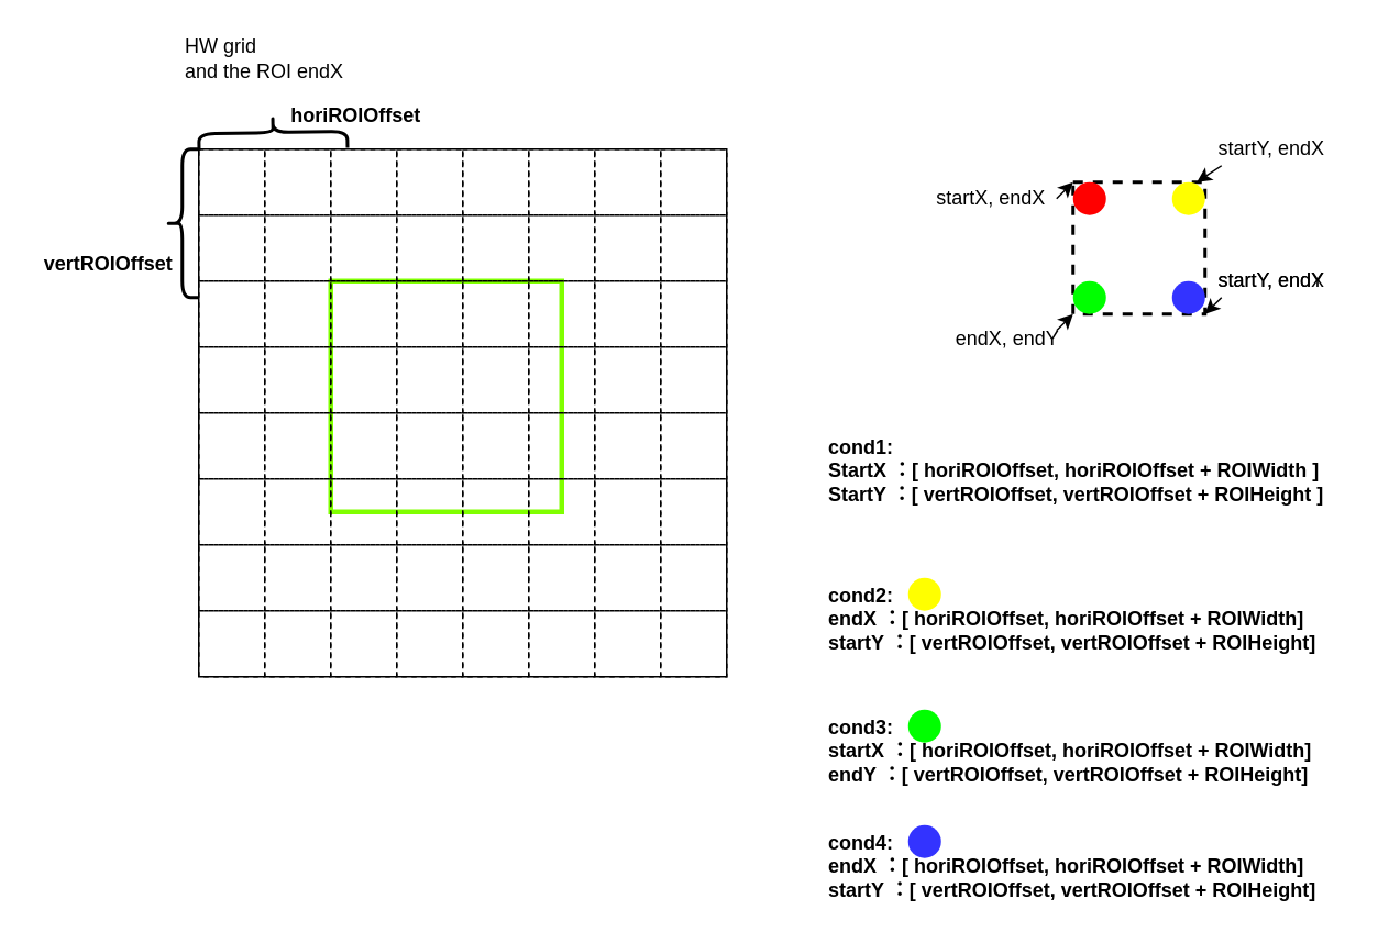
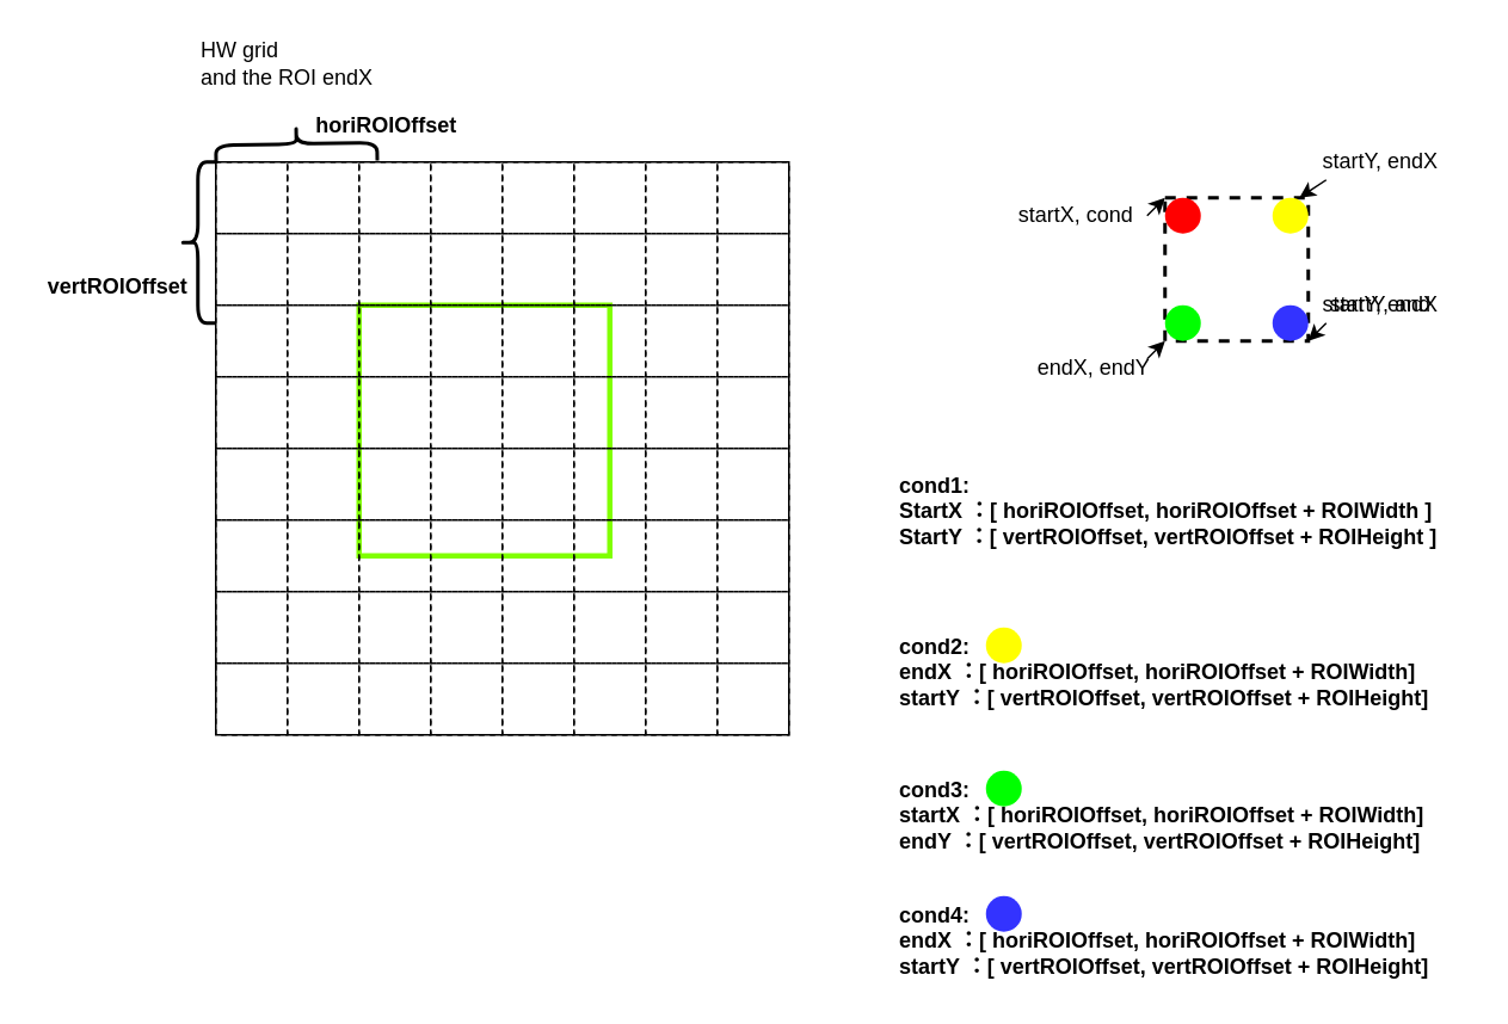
  <mxCell id="0" />
  <mxCell id="1" parent="0" />
  <mxCell id="2" value="" style="whiteSpace=wrap;html=1;aspect=fixed;fillColor=none;strokeWidth=1;" vertex="1" parent="1"><mxGeometry x="120" y="90" width="320" height="320" as="geometry" /></mxCell>
  <mxCell id="3" value="" style="whiteSpace=wrap;html=1;aspect=fixed;fillColor=none;strokeWidth=3;strokeColor=#80FF00;" vertex="1" parent="1"><mxGeometry x="200" y="170" width="140" height="140" as="geometry" /></mxCell>
  <mxCell id="4" value="" style="whiteSpace=wrap;html=1;aspect=fixed;fillColor=none;strokeWidth=1;dashed=1;" vertex="1" parent="1"><mxGeometry x="120" y="90" width="40" height="40" as="geometry" /></mxCell>
  <mxCell id="5" value="" style="whiteSpace=wrap;html=1;aspect=fixed;fillColor=none;strokeWidth=1;dashed=1;" vertex="1" parent="1"><mxGeometry x="160" y="90" width="40" height="40" as="geometry" /></mxCell>
  <mxCell id="6" value="" style="whiteSpace=wrap;html=1;aspect=fixed;fillColor=none;strokeWidth=1;dashed=1;" vertex="1" parent="1"><mxGeometry x="200" y="90" width="40" height="40" as="geometry" /></mxCell>
  <mxCell id="7" value="" style="whiteSpace=wrap;html=1;aspect=fixed;fillColor=none;strokeWidth=1;dashed=1;" vertex="1" parent="1"><mxGeometry x="240" y="90" width="40" height="40" as="geometry" /></mxCell>
  <mxCell id="8" value="" style="whiteSpace=wrap;html=1;aspect=fixed;fillColor=none;strokeWidth=1;dashed=1;" vertex="1" parent="1"><mxGeometry x="280" y="90" width="40" height="40" as="geometry" /></mxCell>
  <mxCell id="9" value="" style="whiteSpace=wrap;html=1;aspect=fixed;fillColor=none;strokeWidth=1;dashed=1;" vertex="1" parent="1"><mxGeometry x="320" y="90" width="40" height="40" as="geometry" /></mxCell>
  <mxCell id="10" value="" style="whiteSpace=wrap;html=1;aspect=fixed;fillColor=none;strokeWidth=1;dashed=1;" vertex="1" parent="1"><mxGeometry x="360" y="90" width="40" height="40" as="geometry" /></mxCell>
  <mxCell id="11" value="" style="whiteSpace=wrap;html=1;aspect=fixed;fillColor=none;strokeWidth=1;dashed=1;" vertex="1" parent="1"><mxGeometry x="400" y="90" width="40" height="40" as="geometry" /></mxCell>
  <mxCell id="12" value="" style="whiteSpace=wrap;html=1;aspect=fixed;fillColor=none;strokeWidth=1;dashed=1;" vertex="1" parent="1"><mxGeometry x="400" y="130" width="40" height="40" as="geometry" /></mxCell>
  <mxCell id="13" value="" style="whiteSpace=wrap;html=1;aspect=fixed;fillColor=none;strokeWidth=1;dashed=1;" vertex="1" parent="1"><mxGeometry x="360" y="130" width="40" height="40" as="geometry" /></mxCell>
  <mxCell id="14" value="" style="whiteSpace=wrap;html=1;aspect=fixed;fillColor=none;strokeWidth=1;dashed=1;" vertex="1" parent="1"><mxGeometry x="320" y="130" width="40" height="40" as="geometry" /></mxCell>
  <mxCell id="15" value="" style="whiteSpace=wrap;html=1;aspect=fixed;fillColor=none;strokeWidth=1;dashed=1;" vertex="1" parent="1"><mxGeometry x="280" y="130" width="40" height="40" as="geometry" /></mxCell>
  <mxCell id="16" value="" style="whiteSpace=wrap;html=1;aspect=fixed;fillColor=none;strokeWidth=1;dashed=1;" vertex="1" parent="1"><mxGeometry x="240" y="130" width="40" height="40" as="geometry" /></mxCell>
  <mxCell id="17" value="" style="whiteSpace=wrap;html=1;aspect=fixed;fillColor=none;strokeWidth=1;dashed=1;" vertex="1" parent="1"><mxGeometry x="200" y="130" width="40" height="40" as="geometry" /></mxCell>
  <mxCell id="18" value="" style="whiteSpace=wrap;html=1;aspect=fixed;fillColor=none;strokeWidth=1;dashed=1;" vertex="1" parent="1"><mxGeometry x="160" y="130" width="40" height="40" as="geometry" /></mxCell>
  <mxCell id="19" value="" style="whiteSpace=wrap;html=1;aspect=fixed;fillColor=none;strokeWidth=1;dashed=1;" vertex="1" parent="1"><mxGeometry x="120" y="130" width="40" height="40" as="geometry" /></mxCell>
  <mxCell id="20" value="" style="whiteSpace=wrap;html=1;aspect=fixed;fillColor=none;strokeWidth=1;dashed=1;" vertex="1" parent="1"><mxGeometry x="400" y="170" width="40" height="40" as="geometry" /></mxCell>
  <mxCell id="21" value="" style="whiteSpace=wrap;html=1;aspect=fixed;fillColor=none;strokeWidth=1;dashed=1;" vertex="1" parent="1"><mxGeometry x="360" y="170" width="40" height="40" as="geometry" /></mxCell>
  <mxCell id="22" value="" style="whiteSpace=wrap;html=1;aspect=fixed;fillColor=none;strokeWidth=1;dashed=1;" vertex="1" parent="1"><mxGeometry x="320" y="170" width="40" height="40" as="geometry" /></mxCell>
  <mxCell id="23" value="" style="whiteSpace=wrap;html=1;aspect=fixed;fillColor=none;strokeWidth=1;dashed=1;" vertex="1" parent="1"><mxGeometry x="280" y="170" width="40" height="40" as="geometry" /></mxCell>
  <mxCell id="24" value="" style="whiteSpace=wrap;html=1;aspect=fixed;fillColor=none;strokeWidth=1;dashed=1;" vertex="1" parent="1"><mxGeometry x="240" y="170" width="40" height="40" as="geometry" /></mxCell>
  <mxCell id="25" value="" style="whiteSpace=wrap;html=1;aspect=fixed;fillColor=none;strokeWidth=1;dashed=1;" vertex="1" parent="1"><mxGeometry x="200" y="170" width="40" height="40" as="geometry" /></mxCell>
  <mxCell id="26" value="" style="whiteSpace=wrap;html=1;aspect=fixed;fillColor=none;strokeWidth=1;dashed=1;" vertex="1" parent="1"><mxGeometry x="160" y="170" width="40" height="40" as="geometry" /></mxCell>
  <mxCell id="27" value="" style="whiteSpace=wrap;html=1;aspect=fixed;fillColor=none;strokeWidth=1;dashed=1;" vertex="1" parent="1"><mxGeometry x="120" y="170" width="40" height="40" as="geometry" /></mxCell>
  <mxCell id="28" value="" style="whiteSpace=wrap;html=1;aspect=fixed;fillColor=none;strokeWidth=1;dashed=1;" vertex="1" parent="1"><mxGeometry x="400" y="210" width="40" height="40" as="geometry" /></mxCell>
  <mxCell id="29" value="" style="whiteSpace=wrap;html=1;aspect=fixed;fillColor=none;strokeWidth=1;dashed=1;" vertex="1" parent="1"><mxGeometry x="360" y="210" width="40" height="40" as="geometry" /></mxCell>
  <mxCell id="30" value="" style="whiteSpace=wrap;html=1;aspect=fixed;fillColor=none;strokeWidth=1;dashed=1;" vertex="1" parent="1"><mxGeometry x="320" y="210" width="40" height="40" as="geometry" /></mxCell>
  <mxCell id="31" value="" style="whiteSpace=wrap;html=1;aspect=fixed;fillColor=none;strokeWidth=1;dashed=1;" vertex="1" parent="1"><mxGeometry x="280" y="210" width="40" height="40" as="geometry" /></mxCell>
  <mxCell id="32" value="" style="whiteSpace=wrap;html=1;aspect=fixed;fillColor=none;strokeWidth=1;dashed=1;" vertex="1" parent="1"><mxGeometry x="240" y="210" width="40" height="40" as="geometry" /></mxCell>
  <mxCell id="33" value="" style="whiteSpace=wrap;html=1;aspect=fixed;fillColor=none;strokeWidth=1;dashed=1;" vertex="1" parent="1"><mxGeometry x="200" y="210" width="40" height="40" as="geometry" /></mxCell>
  <mxCell id="34" value="" style="whiteSpace=wrap;html=1;aspect=fixed;fillColor=none;strokeWidth=1;dashed=1;" vertex="1" parent="1"><mxGeometry x="160" y="210" width="40" height="40" as="geometry" /></mxCell>
  <mxCell id="35" value="" style="whiteSpace=wrap;html=1;aspect=fixed;fillColor=none;strokeWidth=1;dashed=1;" vertex="1" parent="1"><mxGeometry x="120" y="210" width="40" height="40" as="geometry" /></mxCell>
  <mxCell id="36" value="" style="whiteSpace=wrap;html=1;aspect=fixed;fillColor=none;strokeWidth=1;dashed=1;" vertex="1" parent="1"><mxGeometry x="400" y="250" width="40" height="40" as="geometry" /></mxCell>
  <mxCell id="37" value="" style="whiteSpace=wrap;html=1;aspect=fixed;fillColor=none;strokeWidth=1;dashed=1;" vertex="1" parent="1"><mxGeometry x="360" y="250" width="40" height="40" as="geometry" /></mxCell>
  <mxCell id="38" value="" style="whiteSpace=wrap;html=1;aspect=fixed;fillColor=none;strokeWidth=1;dashed=1;" vertex="1" parent="1"><mxGeometry x="320" y="250" width="40" height="40" as="geometry" /></mxCell>
  <mxCell id="39" value="" style="whiteSpace=wrap;html=1;aspect=fixed;fillColor=none;strokeWidth=1;dashed=1;" vertex="1" parent="1"><mxGeometry x="280" y="250" width="40" height="40" as="geometry" /></mxCell>
  <mxCell id="40" value="" style="whiteSpace=wrap;html=1;aspect=fixed;fillColor=none;strokeWidth=1;dashed=1;" vertex="1" parent="1"><mxGeometry x="240" y="250" width="40" height="40" as="geometry" /></mxCell>
  <mxCell id="41" value="" style="whiteSpace=wrap;html=1;aspect=fixed;fillColor=none;strokeWidth=1;dashed=1;" vertex="1" parent="1"><mxGeometry x="200" y="250" width="40" height="40" as="geometry" /></mxCell>
  <mxCell id="42" value="" style="whiteSpace=wrap;html=1;aspect=fixed;fillColor=none;strokeWidth=1;dashed=1;" vertex="1" parent="1"><mxGeometry x="160" y="250" width="40" height="40" as="geometry" /></mxCell>
  <mxCell id="43" value="" style="whiteSpace=wrap;html=1;aspect=fixed;fillColor=none;strokeWidth=1;dashed=1;" vertex="1" parent="1"><mxGeometry x="120" y="250" width="40" height="40" as="geometry" /></mxCell>
  <mxCell id="44" value="" style="whiteSpace=wrap;html=1;aspect=fixed;fillColor=none;strokeWidth=1;dashed=1;" vertex="1" parent="1"><mxGeometry x="400" y="290" width="40" height="40" as="geometry" /></mxCell>
  <mxCell id="45" value="" style="whiteSpace=wrap;html=1;aspect=fixed;fillColor=none;strokeWidth=1;dashed=1;" vertex="1" parent="1"><mxGeometry x="360" y="290" width="40" height="40" as="geometry" /></mxCell>
  <mxCell id="46" value="" style="whiteSpace=wrap;html=1;aspect=fixed;fillColor=none;strokeWidth=1;dashed=1;" vertex="1" parent="1"><mxGeometry x="320" y="290" width="40" height="40" as="geometry" /></mxCell>
  <mxCell id="47" value="" style="whiteSpace=wrap;html=1;aspect=fixed;fillColor=none;strokeWidth=1;dashed=1;" vertex="1" parent="1"><mxGeometry x="280" y="290" width="40" height="40" as="geometry" /></mxCell>
  <mxCell id="48" value="" style="whiteSpace=wrap;html=1;aspect=fixed;fillColor=none;strokeWidth=1;dashed=1;" vertex="1" parent="1"><mxGeometry x="240" y="290" width="40" height="40" as="geometry" /></mxCell>
  <mxCell id="49" value="" style="whiteSpace=wrap;html=1;aspect=fixed;fillColor=none;strokeWidth=1;dashed=1;" vertex="1" parent="1"><mxGeometry x="160" y="290" width="40" height="40" as="geometry" /></mxCell>
  <mxCell id="50" value="" style="whiteSpace=wrap;html=1;aspect=fixed;fillColor=none;strokeWidth=1;dashed=1;" vertex="1" parent="1"><mxGeometry x="200" y="290" width="40" height="40" as="geometry" /></mxCell>
  <mxCell id="51" value="" style="whiteSpace=wrap;html=1;aspect=fixed;fillColor=none;strokeWidth=1;dashed=1;" vertex="1" parent="1"><mxGeometry x="120" y="290" width="40" height="40" as="geometry" /></mxCell>
  <mxCell id="52" value="" style="whiteSpace=wrap;html=1;aspect=fixed;fillColor=none;strokeWidth=1;dashed=1;" vertex="1" parent="1"><mxGeometry x="400" y="330" width="40" height="40" as="geometry" /></mxCell>
  <mxCell id="53" value="" style="whiteSpace=wrap;html=1;aspect=fixed;fillColor=none;strokeWidth=1;dashed=1;" vertex="1" parent="1"><mxGeometry x="360" y="330" width="40" height="40" as="geometry" /></mxCell>
  <mxCell id="54" value="" style="whiteSpace=wrap;html=1;aspect=fixed;fillColor=none;strokeWidth=1;dashed=1;" vertex="1" parent="1"><mxGeometry x="320" y="330" width="40" height="40" as="geometry" /></mxCell>
  <mxCell id="55" value="" style="whiteSpace=wrap;html=1;aspect=fixed;fillColor=none;strokeWidth=1;dashed=1;" vertex="1" parent="1"><mxGeometry x="280" y="330" width="40" height="40" as="geometry" /></mxCell>
  <mxCell id="56" value="" style="whiteSpace=wrap;html=1;aspect=fixed;fillColor=none;strokeWidth=1;dashed=1;" vertex="1" parent="1"><mxGeometry x="240" y="330" width="40" height="40" as="geometry" /></mxCell>
  <mxCell id="57" value="" style="whiteSpace=wrap;html=1;aspect=fixed;fillColor=none;strokeWidth=1;dashed=1;" vertex="1" parent="1"><mxGeometry x="160" y="330" width="40" height="40" as="geometry" /></mxCell>
  <mxCell id="58" value="" style="whiteSpace=wrap;html=1;aspect=fixed;fillColor=none;strokeWidth=1;dashed=1;" vertex="1" parent="1"><mxGeometry x="200" y="330" width="40" height="40" as="geometry" /></mxCell>
  <mxCell id="59" value="" style="whiteSpace=wrap;html=1;aspect=fixed;fillColor=none;strokeWidth=1;dashed=1;" vertex="1" parent="1"><mxGeometry x="120" y="330" width="40" height="40" as="geometry" /></mxCell>
  <mxCell id="60" value="" style="whiteSpace=wrap;html=1;aspect=fixed;fillColor=none;strokeWidth=1;dashed=1;" vertex="1" parent="1"><mxGeometry x="400" y="370" width="40" height="40" as="geometry" /></mxCell>
  <mxCell id="61" value="" style="whiteSpace=wrap;html=1;aspect=fixed;fillColor=none;strokeWidth=1;dashed=1;" vertex="1" parent="1"><mxGeometry x="320" y="370" width="40" height="40" as="geometry" /></mxCell>
  <mxCell id="62" value="" style="whiteSpace=wrap;html=1;aspect=fixed;fillColor=none;strokeWidth=1;dashed=1;" vertex="1" parent="1"><mxGeometry x="360" y="370" width="40" height="40" as="geometry" /></mxCell>
  <mxCell id="63" value="" style="whiteSpace=wrap;html=1;aspect=fixed;fillColor=none;strokeWidth=1;dashed=1;" vertex="1" parent="1"><mxGeometry x="280" y="370" width="40" height="40" as="geometry" /></mxCell>
  <mxCell id="64" value="" style="whiteSpace=wrap;html=1;aspect=fixed;fillColor=none;strokeWidth=1;dashed=1;" vertex="1" parent="1"><mxGeometry x="240" y="370" width="40" height="40" as="geometry" /></mxCell>
  <mxCell id="65" value="" style="whiteSpace=wrap;html=1;aspect=fixed;fillColor=none;strokeWidth=1;dashed=1;" vertex="1" parent="1"><mxGeometry x="200" y="370" width="40" height="40" as="geometry" /></mxCell>
  <mxCell id="66" value="" style="whiteSpace=wrap;html=1;aspect=fixed;fillColor=none;strokeWidth=1;dashed=1;" vertex="1" parent="1"><mxGeometry x="160" y="370" width="40" height="40" as="geometry" /></mxCell>
  <mxCell id="67" value="" style="whiteSpace=wrap;html=1;aspect=fixed;fillColor=none;strokeWidth=1;dashed=1;" vertex="1" parent="1"><mxGeometry x="120" y="370" width="40" height="40" as="geometry" /></mxCell>
  <mxCell id="68" value="HW grid&amp;nbsp;&lt;br&gt;and the ROI endX" style="text;html=1;align=left;verticalAlign=middle;resizable=0;points=[];autosize=1;" vertex="1" parent="1"><mxGeometry x="110" y="20" width="120" height="30" as="geometry" /></mxCell>
  <mxCell id="69" value="&lt;b&gt;cond1:&amp;nbsp;&lt;br&gt;StartX ：[ horiROIOffset, horiROIOffset + ROIWidth ]&lt;br&gt;&lt;/b&gt;&lt;b&gt;StartY ：[ vertROIOffset, vertROIOffset + ROIHeight ]&lt;/b&gt;&lt;b&gt;&lt;br&gt;&lt;/b&gt;" style="text;html=1;align=left;verticalAlign=middle;resizable=0;points=[];autosize=1;" vertex="1" parent="1"><mxGeometry x="500" y="260" width="320" height="50" as="geometry" /></mxCell>
  <mxCell id="70" value="&lt;b&gt;cond2:&amp;nbsp;&lt;br&gt;endX ：[ horiROIOffset, horiROIOffset + ROIWidth]&lt;br&gt;&lt;/b&gt;&lt;b&gt;startY ：[ vertROIOffset, vertROIOffset + ROIHeight]&lt;/b&gt;&lt;b&gt;&lt;br&gt;&lt;/b&gt;" style="text;html=1;align=left;verticalAlign=middle;resizable=0;points=[];autosize=1;" vertex="1" parent="1"><mxGeometry x="500" y="350" width="310" height="50" as="geometry" /></mxCell>
  <mxCell id="71" value="" style="shape=curlyBracket;whiteSpace=wrap;html=1;rounded=1;strokeWidth=2;fillColor=none;align=left;" vertex="1" parent="1"><mxGeometry x="100" y="90" width="20" height="90" as="geometry" /></mxCell>
  <mxCell id="72" value="" style="shape=curlyBracket;whiteSpace=wrap;html=1;rounded=1;strokeWidth=2;fillColor=none;align=left;rotation=89;" vertex="1" parent="1"><mxGeometry x="155" y="34.91" width="20" height="90" as="geometry" /></mxCell>
  <mxCell id="73" value="&lt;b&gt;horiROIOffset&lt;/b&gt;" style="text;html=1;align=center;verticalAlign=middle;resizable=0;points=[];autosize=1;" vertex="1" parent="1"><mxGeometry x="170" y="60" width="90" height="20" as="geometry" /></mxCell>
  <mxCell id="74" value="&lt;b&gt;vertROIOffset&lt;/b&gt;" style="text;html=1;align=center;verticalAlign=middle;resizable=0;points=[];autosize=1;" vertex="1" parent="1"><mxGeometry y="150" width="90" height="20" as="geometry" x="20" /></mxCell>
  <mxCell id="75" value="" style="whiteSpace=wrap;html=1;aspect=fixed;strokeWidth=2;fillColor=none;align=left;dashed=1;" vertex="1" parent="1"><mxGeometry x="650" y="110" width="80" height="80" as="geometry" /></mxCell>
  <mxCell id="76" value="" style="endArrow=classic;html=1;" edge="1" parent="1"><mxGeometry width="50" height="50" relative="1" as="geometry"><mxPoint x="640" y="120" as="sourcePoint" /><mxPoint x="650" y="110" as="targetPoint" /></mxGeometry></mxCell>
  <mxCell id="77" value="" style="endArrow=classic;html=1;" edge="1" parent="1"><mxGeometry width="50" height="50" relative="1" as="geometry"><mxPoint x="740" y="180" as="sourcePoint" /><mxPoint x="730" y="190" as="targetPoint" /></mxGeometry></mxCell>
- <mxCell id="78" value="startY, endY" style="text;html=1;align=center;verticalAlign=middle;resizable=0;points=[];autosize=1;" vertex="1" parent="1"><mxGeometry x="730" y="160" width="80" height="20" as="geometry" /></mxCell>
- <mxCell id="79" value="startX, endX" style="text;html=1;align=center;verticalAlign=middle;resizable=0;points=[];autosize=1;" vertex="1" parent="1"><mxGeometry x="560" y="110" width="80" height="20" as="geometry" /></mxCell>
+ <mxCell id="78" value="startY, and" style="text;html=1;align=center;verticalAlign=middle;resizable=0;points=[];autosize=1;" vertex="1" parent="1"><mxGeometry x="730" y="160" width="80" height="20" as="geometry" /></mxCell>
+ <mxCell id="79" value="startX, cond" style="text;html=1;align=center;verticalAlign=middle;resizable=0;points=[];autosize=1;" vertex="1" parent="1"><mxGeometry x="560" y="110" width="80" height="20" as="geometry" /></mxCell>
  <mxCell id="80" value="" style="endArrow=classic;html=1;" edge="1" parent="1"><mxGeometry width="50" height="50" relative="1" as="geometry"><mxPoint x="740" y="100" as="sourcePoint" /><mxPoint x="725" y="110" as="targetPoint" /></mxGeometry></mxCell>
  <mxCell id="81" value="startY, endX" style="text;html=1;align=center;verticalAlign=middle;resizable=0;points=[];autosize=1;" vertex="1" parent="1"><mxGeometry x="730" y="80" width="80" height="20" as="geometry" /></mxCell>
  <mxCell id="82" value="" style="endArrow=classic;html=1;entryX=0;entryY=1;entryDx=0;entryDy=0;" edge="1" parent="1" target="75"><mxGeometry width="50" height="50" relative="1" as="geometry"><mxPoint x="640" y="200" as="sourcePoint" /><mxPoint x="645" y="190" as="targetPoint" /></mxGeometry></mxCell>
  <mxCell id="83" value="endX, endY" style="text;html=1;align=center;verticalAlign=middle;resizable=0;points=[];autosize=1;" vertex="1" parent="1"><mxGeometry x="570" y="194.91" width="80" height="20" as="geometry" /></mxCell>
  <mxCell id="84" value="&lt;b&gt;cond3:&amp;nbsp;&lt;br&gt;startX ：[ horiROIOffset, horiROIOffset + ROIWidth]&lt;br&gt;&lt;/b&gt;&lt;b&gt;endY ：[ vertROIOffset, vertROIOffset + ROIHeight]&lt;/b&gt;&lt;b&gt;&lt;br&gt;&lt;/b&gt;" style="text;html=1;align=left;verticalAlign=middle;resizable=0;points=[];autosize=1;" vertex="1" parent="1"><mxGeometry x="500" y="430" width="310" height="50" as="geometry" /></mxCell>
  <mxCell id="85" value="&lt;b&gt;cond4:&amp;nbsp;&lt;br&gt;endX ：[ horiROIOffset, horiROIOffset + ROIWidth]&lt;br&gt;&lt;/b&gt;&lt;b&gt;startY ：[ vertROIOffset, vertROIOffset + ROIHeight]&lt;/b&gt;&lt;b&gt;&lt;br&gt;&lt;/b&gt;" style="text;html=1;align=left;verticalAlign=middle;resizable=0;points=[];autosize=1;" vertex="1" parent="1"><mxGeometry x="500" y="500" width="310" height="50" as="geometry" /></mxCell>
  <mxCell id="86" value="" style="ellipse;whiteSpace=wrap;html=1;aspect=fixed;strokeWidth=2;fillColor=#FF0000;align=left;strokeColor=none;" vertex="1" parent="1"><mxGeometry x="650" y="110" width="20" height="20" as="geometry" /></mxCell>
  <mxCell id="87" value="startY, endX" style="text;html=1;align=center;verticalAlign=middle;resizable=0;points=[];autosize=1;" vertex="1" parent="1"><mxGeometry x="730" y="160" width="80" height="20" as="geometry" /></mxCell>
  <mxCell id="88" value="" style="ellipse;whiteSpace=wrap;html=1;aspect=fixed;strokeWidth=2;align=left;strokeColor=none;fillColor=#FFFF00;" vertex="1" parent="1"><mxGeometry x="550" y="350" width="20" height="20" as="geometry" /></mxCell>
  <mxCell id="89" value="" style="ellipse;whiteSpace=wrap;html=1;aspect=fixed;strokeWidth=2;align=left;strokeColor=none;fillColor=#00FF00;" vertex="1" parent="1"><mxGeometry x="550" y="430" width="20" height="20" as="geometry" /></mxCell>
  <mxCell id="90" value="" style="ellipse;whiteSpace=wrap;html=1;aspect=fixed;strokeWidth=2;align=left;strokeColor=none;fillColor=#3333FF;" vertex="1" parent="1"><mxGeometry x="550" y="500" width="20" height="20" as="geometry" /></mxCell>
  <mxCell id="91" value="" style="ellipse;whiteSpace=wrap;html=1;aspect=fixed;strokeWidth=2;align=left;strokeColor=none;fillColor=#3333FF;" vertex="1" parent="1"><mxGeometry x="710" y="170" width="20" height="20" as="geometry" /></mxCell>
  <mxCell id="92" value="" style="ellipse;whiteSpace=wrap;html=1;aspect=fixed;strokeWidth=2;align=left;strokeColor=none;fillColor=#00FF00;" vertex="1" parent="1"><mxGeometry x="650" y="170" width="20" height="20" as="geometry" /></mxCell>
  <mxCell id="93" value="" style="ellipse;whiteSpace=wrap;html=1;aspect=fixed;strokeWidth=2;align=left;strokeColor=none;fillColor=#FFFF00;" vertex="1" parent="1"><mxGeometry x="710" y="110" width="20" height="20" as="geometry" /></mxCell>
